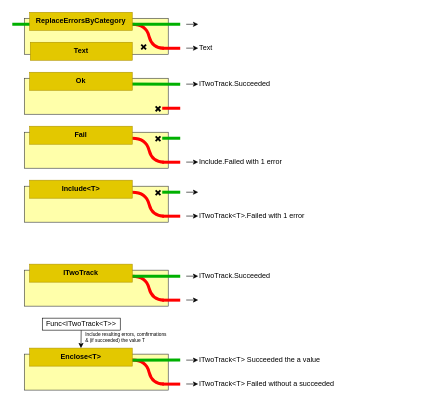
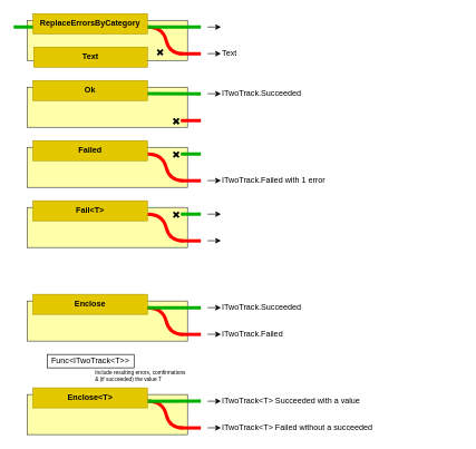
  <mxCell id="0" />
  <mxCell id="1" parent="0" />
  <mxCell id="2" value="" style="rounded=0;whiteSpace=wrap;html=1;strokeColor=#36393d;fillColor=#FFFFAA;" vertex="1" parent="1"><mxGeometry x="40" y="30" width="240" height="60" as="geometry" /></mxCell>
  <mxCell id="3" value="" style="endArrow=none;html=1;strokeWidth=5;fillColor=#60a917;strokeColor=#FF0000;" edge="1" parent="1"><mxGeometry width="50" height="50" relative="1" as="geometry"><mxPoint x="270" y="80" as="sourcePoint" /><mxPoint x="300" y="80" as="targetPoint" /></mxGeometry></mxCell>
  <mxCell id="4" value="" style="curved=1;endArrow=none;html=1;strokeWidth=5;fontColor=#000000;fillColor=#e51400;strokeColor=#FF0000;endFill=0;" edge="1" parent="1"><mxGeometry width="50" height="50" relative="1" as="geometry"><mxPoint x="220" y="40" as="sourcePoint" /><mxPoint x="273" y="80" as="targetPoint" /><Array as="points"><mxPoint x="243" y="40" /><mxPoint x="253" y="80" /></Array></mxGeometry></mxCell>
  <mxCell id="5" value="" style="group;rotation=45;" vertex="1" connectable="0" parent="1"><mxGeometry x="234" y="73" width="10" height="10" as="geometry" /></mxCell>
  <mxCell id="6" value="" style="endArrow=none;html=1;strokeWidth=3;fillColor=#60a917;" edge="1" parent="5"><mxGeometry width="50" height="50" relative="1" as="geometry"><mxPoint x="1" y="1" as="sourcePoint" /><mxPoint x="9" y="9" as="targetPoint" /></mxGeometry></mxCell>
  <mxCell id="7" value="" style="endArrow=none;html=1;strokeWidth=3;fillColor=#60a917;" edge="1" parent="5"><mxGeometry width="50" height="50" relative="1" as="geometry"><mxPoint x="9" y="1" as="sourcePoint" /><mxPoint x="1" y="9" as="targetPoint" /></mxGeometry></mxCell>
  <mxCell id="8" value="" style="endArrow=none;html=1;strokeWidth=5;fillColor=#60a917;strokeColor=#00B000;" edge="1" parent="1"><mxGeometry width="50" height="50" relative="1" as="geometry"><mxPoint x="20" y="40" as="sourcePoint" /><mxPoint x="300" y="40" as="targetPoint" /></mxGeometry></mxCell>
  <mxCell id="9" value="ReplaceErrorsByCategory" style="text;html=1;fillColor=#e3c800;align=center;verticalAlign=middle;whiteSpace=wrap;rounded=0;strokeColor=#B09500;fontStyle=1" vertex="1" parent="1"><mxGeometry x="49" y="20" width="171" height="30" as="geometry" /></mxCell>
  <mxCell id="10" value="Text" style="text;html=1;fillColor=#e3c800;align=center;verticalAlign=middle;whiteSpace=wrap;rounded=0;strokeColor=#B09500;fontStyle=1" vertex="1" parent="1"><mxGeometry x="50" y="70" width="170" height="30" as="geometry" /></mxCell>
  <mxCell id="11" value="" style="rounded=0;whiteSpace=wrap;html=1;strokeColor=#36393d;fillColor=#FFFFAA;" vertex="1" parent="1"><mxGeometry x="40" y="130" width="240" height="60" as="geometry" /></mxCell>
  <mxCell id="12" value="" style="endArrow=none;html=1;strokeWidth=5;fillColor=#60a917;strokeColor=#FF0000;" edge="1" parent="1"><mxGeometry width="50" height="50" relative="1" as="geometry"><mxPoint x="270" y="180" as="sourcePoint" /><mxPoint x="300" y="180" as="targetPoint" /></mxGeometry></mxCell>
  <mxCell id="13" value="" style="group;rotation=45;" vertex="1" connectable="0" parent="1"><mxGeometry x="258" y="176" width="10" height="10" as="geometry" /></mxCell>
  <mxCell id="14" value="" style="endArrow=none;html=1;strokeWidth=3;fillColor=#60a917;" edge="1" parent="13"><mxGeometry width="50" height="50" relative="1" as="geometry"><mxPoint x="1" y="1" as="sourcePoint" /><mxPoint x="9" y="9" as="targetPoint" /></mxGeometry></mxCell>
  <mxCell id="15" value="" style="endArrow=none;html=1;strokeWidth=3;fillColor=#60a917;" edge="1" parent="13"><mxGeometry width="50" height="50" relative="1" as="geometry"><mxPoint x="9" y="1" as="sourcePoint" /><mxPoint x="1" y="9" as="targetPoint" /></mxGeometry></mxCell>
  <mxCell id="16" value="" style="endArrow=none;html=1;strokeWidth=5;fillColor=#60a917;strokeColor=#00B000;exitX=0.883;exitY=0.65;exitDx=0;exitDy=0;exitPerimeter=0;" edge="1" parent="1" source="17"><mxGeometry width="50" height="50" relative="1" as="geometry"><mxPoint x="230" y="140" as="sourcePoint" /><mxPoint x="300" y="140" as="targetPoint" /></mxGeometry></mxCell>
  <mxCell id="17" value="Ok" style="text;html=1;fillColor=#e3c800;align=center;verticalAlign=middle;whiteSpace=wrap;rounded=0;strokeColor=#B09500;fontStyle=1" vertex="1" parent="1"><mxGeometry x="49" y="120" width="171" height="30" as="geometry" /></mxCell>
  <mxCell id="18" value="" style="endArrow=classic;html=1;strokeWidth=1;fontColor=#000000;" edge="1" parent="1"><mxGeometry width="50" height="50" relative="1" as="geometry"><mxPoint x="310" y="40" as="sourcePoint" /><mxPoint x="330" y="40" as="targetPoint" /></mxGeometry></mxCell>
  <mxCell id="19" value="" style="endArrow=classic;html=1;strokeWidth=1;fontColor=#000000;" edge="1" parent="1"><mxGeometry width="50" height="50" relative="1" as="geometry"><mxPoint x="310" y="139.8" as="sourcePoint" /><mxPoint x="330" y="139.8" as="targetPoint" /></mxGeometry></mxCell>
  <mxCell id="20" value="ITwoTrack.Succeeded" style="text;html=1;strokeColor=none;fillColor=none;align=left;verticalAlign=middle;whiteSpace=wrap;rounded=0;fontColor=#000000;" vertex="1" parent="1"><mxGeometry x="330" y="130" width="360" height="20" as="geometry" /></mxCell>
  <mxCell id="21" value="" style="endArrow=classic;html=1;strokeWidth=1;fontColor=#000000;" edge="1" parent="1"><mxGeometry width="50" height="50" relative="1" as="geometry"><mxPoint x="310" y="79.8" as="sourcePoint" /><mxPoint x="330" y="79.8" as="targetPoint" /></mxGeometry></mxCell>
  <mxCell id="22" value="Text" style="text;html=1;strokeColor=none;fillColor=none;align=left;verticalAlign=middle;whiteSpace=wrap;rounded=0;fontColor=#000000;" vertex="1" parent="1"><mxGeometry x="330" y="70" width="360" height="20" as="geometry" /></mxCell>
  <mxCell id="23" value="" style="rounded=0;whiteSpace=wrap;html=1;strokeColor=#36393d;fillColor=#FFFFAA;" vertex="1" parent="1"><mxGeometry x="40" y="220" width="240" height="60" as="geometry" /></mxCell>
  <mxCell id="24" value="" style="endArrow=none;html=1;strokeWidth=5;fillColor=#60a917;strokeColor=#FF0000;" edge="1" parent="1"><mxGeometry width="50" height="50" relative="1" as="geometry"><mxPoint x="270" y="270" as="sourcePoint" /><mxPoint x="300" y="270" as="targetPoint" /></mxGeometry></mxCell>
  <mxCell id="25" value="" style="curved=1;endArrow=none;html=1;strokeWidth=5;fontColor=#000000;fillColor=#e51400;strokeColor=#FF0000;endFill=0;" edge="1" parent="1"><mxGeometry width="50" height="50" relative="1" as="geometry"><mxPoint x="220" y="230" as="sourcePoint" /><mxPoint x="273" y="270" as="targetPoint" /><Array as="points"><mxPoint x="243" y="230" /><mxPoint x="253" y="270" /></Array></mxGeometry></mxCell>
  <mxCell id="26" value="" style="group;rotation=45;" vertex="1" connectable="0" parent="1"><mxGeometry x="258" y="226" width="10" height="10" as="geometry" /></mxCell>
  <mxCell id="27" value="" style="endArrow=none;html=1;strokeWidth=3;fillColor=#60a917;" edge="1" parent="26"><mxGeometry width="50" height="50" relative="1" as="geometry"><mxPoint x="1" y="1" as="sourcePoint" /><mxPoint x="9" y="9" as="targetPoint" /></mxGeometry></mxCell>
  <mxCell id="28" value="" style="endArrow=none;html=1;strokeWidth=3;fillColor=#60a917;" edge="1" parent="26"><mxGeometry width="50" height="50" relative="1" as="geometry"><mxPoint x="9" y="1" as="sourcePoint" /><mxPoint x="1" y="9" as="targetPoint" /></mxGeometry></mxCell>
  <mxCell id="29" value="" style="endArrow=none;html=1;strokeWidth=5;fillColor=#60a917;strokeColor=#00B000;" edge="1" parent="1"><mxGeometry width="50" height="50" relative="1" as="geometry"><mxPoint x="270" y="230" as="sourcePoint" /><mxPoint x="300" y="230" as="targetPoint" /></mxGeometry></mxCell>
- <mxCell id="30" value="Fail" style="text;html=1;fillColor=#e3c800;align=center;verticalAlign=middle;whiteSpace=wrap;rounded=0;strokeColor=#B09500;fontStyle=1" vertex="1" parent="1"><mxGeometry x="49" y="210" width="171" height="30" as="geometry" /></mxCell>
+ <mxCell id="30" value="Failed" style="text;html=1;fillColor=#e3c800;align=center;verticalAlign=middle;whiteSpace=wrap;rounded=0;strokeColor=#B09500;fontStyle=1" vertex="1" parent="1"><mxGeometry x="49" y="210" width="171" height="30" as="geometry" /></mxCell>
  <mxCell id="31" value="" style="endArrow=classic;html=1;strokeWidth=1;fontColor=#000000;" edge="1" parent="1"><mxGeometry width="50" height="50" relative="1" as="geometry"><mxPoint x="310" y="269.8" as="sourcePoint" /><mxPoint x="330" y="269.8" as="targetPoint" /></mxGeometry></mxCell>
- <mxCell id="32" value="Include.Failed with 1 error" style="text;html=1;strokeColor=none;fillColor=none;align=left;verticalAlign=middle;whiteSpace=wrap;rounded=0;fontColor=#000000;" vertex="1" parent="1"><mxGeometry x="330" y="260" width="360" height="20" as="geometry" /></mxCell>
+ <mxCell id="32" value="ITwoTrack.Failed with 1 error" style="text;html=1;strokeColor=none;fillColor=none;align=left;verticalAlign=middle;whiteSpace=wrap;rounded=0;fontColor=#000000;" vertex="1" parent="1"><mxGeometry x="330" y="260" width="360" height="20" as="geometry" /></mxCell>
  <mxCell id="33" value="" style="group" vertex="1" connectable="0" parent="1"><mxGeometry x="40" y="300" width="650" height="70" as="geometry" /></mxCell>
  <mxCell id="34" value="" style="rounded=0;whiteSpace=wrap;html=1;strokeColor=#36393d;fillColor=#FFFFAA;" vertex="1" parent="33"><mxGeometry y="10" width="240" height="60" as="geometry" /></mxCell>
  <mxCell id="35" value="" style="endArrow=none;html=1;strokeWidth=5;fillColor=#60a917;strokeColor=#FF0000;" edge="1" parent="33"><mxGeometry width="50" height="50" relative="1" as="geometry"><mxPoint x="230.0" y="60" as="sourcePoint" /><mxPoint x="260.0" y="60" as="targetPoint" /></mxGeometry></mxCell>
  <mxCell id="36" value="" style="curved=1;endArrow=none;html=1;strokeWidth=5;fontColor=#000000;fillColor=#e51400;strokeColor=#FF0000;endFill=0;" edge="1" parent="33"><mxGeometry width="50" height="50" relative="1" as="geometry"><mxPoint x="180.0" y="20" as="sourcePoint" /><mxPoint x="233" y="60" as="targetPoint" /><Array as="points"><mxPoint x="203" y="20" /><mxPoint x="213" y="60" /></Array></mxGeometry></mxCell>
  <mxCell id="37" value="" style="group;rotation=45;" vertex="1" connectable="0" parent="33"><mxGeometry x="218" y="16" width="10" height="10" as="geometry" /></mxCell>
  <mxCell id="38" value="" style="endArrow=none;html=1;strokeWidth=3;fillColor=#60a917;" edge="1" parent="37"><mxGeometry width="50" height="50" relative="1" as="geometry"><mxPoint x="1" y="1" as="sourcePoint" /><mxPoint x="9" y="9" as="targetPoint" /></mxGeometry></mxCell>
  <mxCell id="39" value="" style="endArrow=none;html=1;strokeWidth=3;fillColor=#60a917;" edge="1" parent="37"><mxGeometry width="50" height="50" relative="1" as="geometry"><mxPoint x="9" y="1" as="sourcePoint" /><mxPoint x="1" y="9" as="targetPoint" /></mxGeometry></mxCell>
  <mxCell id="40" value="" style="endArrow=none;html=1;strokeWidth=5;fillColor=#60a917;strokeColor=#00B000;" edge="1" parent="33"><mxGeometry width="50" height="50" relative="1" as="geometry"><mxPoint x="230.0" y="20" as="sourcePoint" /><mxPoint x="260.0" y="20" as="targetPoint" /></mxGeometry></mxCell>
- <mxCell id="41" value="Include&amp;lt;T&amp;gt;" style="text;html=1;fillColor=#e3c800;align=center;verticalAlign=middle;whiteSpace=wrap;rounded=0;strokeColor=#B09500;fontStyle=1" vertex="1" parent="33"><mxGeometry x="9" width="171" height="30" as="geometry" /></mxCell>
+ <mxCell id="41" value="Fail&amp;lt;T&amp;gt;" style="text;html=1;fillColor=#e3c800;align=center;verticalAlign=middle;whiteSpace=wrap;rounded=0;strokeColor=#B09500;fontStyle=1" vertex="1" parent="33"><mxGeometry x="9" width="171" height="30" as="geometry" /></mxCell>
  <mxCell id="42" value="" style="endArrow=classic;html=1;strokeWidth=1;fontColor=#000000;" edge="1" parent="33"><mxGeometry width="50" height="50" relative="1" as="geometry"><mxPoint x="270.0" y="20" as="sourcePoint" /><mxPoint x="290" y="20" as="targetPoint" /></mxGeometry></mxCell>
  <mxCell id="43" value="" style="endArrow=classic;html=1;strokeWidth=1;fontColor=#000000;" edge="1" parent="33"><mxGeometry width="50" height="50" relative="1" as="geometry"><mxPoint x="270.0" y="59.8" as="sourcePoint" /><mxPoint x="290" y="59.8" as="targetPoint" /></mxGeometry></mxCell>
- <mxCell id="44" value="ITwoTrack&amp;lt;T&amp;gt;.Failed with 1 error" style="text;html=1;strokeColor=none;fillColor=none;align=left;verticalAlign=middle;whiteSpace=wrap;rounded=0;fontColor=#000000;" vertex="1" parent="33"><mxGeometry x="290" y="50" width="360" height="20" as="geometry" /></mxCell>
  <mxCell id="45" value="" style="group" vertex="1" connectable="0" parent="1"><mxGeometry x="40" y="390" width="650" height="120" as="geometry" /></mxCell>
  <mxCell id="46" value="" style="rounded=0;whiteSpace=wrap;html=1;strokeColor=#36393d;fillColor=#FFFFAA;" vertex="1" parent="45"><mxGeometry y="60" width="240" height="60" as="geometry" /></mxCell>
  <mxCell id="47" value="" style="endArrow=none;html=1;strokeWidth=5;fillColor=#60a917;strokeColor=#FF0000;" edge="1" parent="45"><mxGeometry width="50" height="50" as="geometry"><mxPoint x="230.0" y="110" as="sourcePoint" /><mxPoint x="260.0" y="110" as="targetPoint" /></mxGeometry></mxCell>
  <mxCell id="48" value="" style="curved=1;endArrow=none;html=1;strokeWidth=5;fontColor=#000000;fillColor=#e51400;strokeColor=#FF0000;endFill=0;" edge="1" parent="45"><mxGeometry width="50" height="50" as="geometry"><mxPoint x="180.0" y="70" as="sourcePoint" /><mxPoint x="233" y="110" as="targetPoint" /><Array as="points"><mxPoint x="203" y="70" /><mxPoint x="213" y="110" /></Array></mxGeometry></mxCell>
  <mxCell id="49" value="" style="endArrow=none;html=1;strokeWidth=5;fillColor=#60a917;strokeColor=#00B000;exitX=0.825;exitY=0.667;exitDx=0;exitDy=0;exitPerimeter=0;" edge="1" parent="45" source="50"><mxGeometry width="50" height="50" as="geometry"><mxPoint x="-20" y="70" as="sourcePoint" /><mxPoint x="260.0" y="70" as="targetPoint" /></mxGeometry></mxCell>
- <mxCell id="50" value="ITwoTrack" style="text;html=1;fillColor=#e3c800;align=center;verticalAlign=middle;whiteSpace=wrap;rounded=0;strokeColor=#B09500;fontStyle=1" vertex="1" parent="45"><mxGeometry x="9" y="50" width="171" height="30" as="geometry" /></mxCell>
+ <mxCell id="50" value="Enclose" style="text;html=1;fillColor=#e3c800;align=center;verticalAlign=middle;whiteSpace=wrap;rounded=0;strokeColor=#B09500;fontStyle=1" vertex="1" parent="45"><mxGeometry x="9" y="50" width="171" height="30" as="geometry" /></mxCell>
  <mxCell id="51" value="" style="endArrow=classic;html=1;strokeWidth=1;fontColor=#000000;" edge="1" parent="45"><mxGeometry width="50" height="50" as="geometry"><mxPoint x="270.0" y="70" as="sourcePoint" /><mxPoint x="290" y="70" as="targetPoint" /></mxGeometry></mxCell>
  <mxCell id="52" value="" style="endArrow=classic;html=1;strokeWidth=1;fontColor=#000000;" edge="1" parent="45"><mxGeometry width="50" height="50" as="geometry"><mxPoint x="270.0" y="109.8" as="sourcePoint" /><mxPoint x="290" y="109.8" as="targetPoint" /></mxGeometry></mxCell>
+ <mxCell id="53" value="ITwoTrack.Failed" style="text;html=1;strokeColor=none;fillColor=none;align=left;verticalAlign=middle;whiteSpace=wrap;rounded=0;fontColor=#000000;" vertex="1" parent="45"><mxGeometry x="290" y="100" width="360" height="20" as="geometry" /></mxCell>
  <mxCell id="54" value="ITwoTrack.Succeeded" style="text;html=1;strokeColor=none;fillColor=none;align=left;verticalAlign=middle;whiteSpace=wrap;rounded=0;fontColor=#000000;" vertex="1" parent="45"><mxGeometry x="290" y="60" width="360" height="20" as="geometry" /></mxCell>
  <mxCell id="55" value="" style="group" vertex="1" connectable="0" parent="1"><mxGeometry x="40" y="530" width="650" height="120" as="geometry" /></mxCell>
  <mxCell id="56" value="" style="rounded=0;whiteSpace=wrap;html=1;strokeColor=#36393d;fillColor=#FFFFAA;" vertex="1" parent="55"><mxGeometry y="60" width="240" height="60" as="geometry" /></mxCell>
  <mxCell id="57" value="" style="endArrow=none;html=1;strokeWidth=5;fillColor=#60a917;strokeColor=#FF0000;" edge="1" parent="55"><mxGeometry width="50" height="50" as="geometry"><mxPoint x="230.0" y="110" as="sourcePoint" /><mxPoint x="260.0" y="110" as="targetPoint" /></mxGeometry></mxCell>
  <mxCell id="58" value="" style="curved=1;endArrow=none;html=1;strokeWidth=5;fontColor=#000000;fillColor=#e51400;strokeColor=#FF0000;endFill=0;" edge="1" parent="55"><mxGeometry width="50" height="50" as="geometry"><mxPoint x="180.0" y="70" as="sourcePoint" /><mxPoint x="233" y="110" as="targetPoint" /><Array as="points"><mxPoint x="203" y="70" /><mxPoint x="213" y="110" /></Array></mxGeometry></mxCell>
  <mxCell id="59" value="" style="endArrow=none;html=1;strokeWidth=5;fillColor=#60a917;strokeColor=#00B000;exitX=0.825;exitY=0.667;exitDx=0;exitDy=0;exitPerimeter=0;" edge="1" parent="55" source="60"><mxGeometry width="50" height="50" as="geometry"><mxPoint x="-20" y="70" as="sourcePoint" /><mxPoint x="260.0" y="70" as="targetPoint" /></mxGeometry></mxCell>
  <mxCell id="60" value="Enclose&amp;lt;T&amp;gt;" style="text;html=1;fillColor=#e3c800;align=center;verticalAlign=middle;whiteSpace=wrap;rounded=0;strokeColor=#B09500;fontStyle=1" vertex="1" parent="55"><mxGeometry x="9" y="50" width="171" height="30" as="geometry" /></mxCell>
  <mxCell id="61" value="" style="endArrow=classic;html=1;strokeWidth=1;fontColor=#000000;" edge="1" parent="55"><mxGeometry width="50" height="50" as="geometry"><mxPoint x="270.0" y="70" as="sourcePoint" /><mxPoint x="290" y="70" as="targetPoint" /></mxGeometry></mxCell>
  <mxCell id="62" value="" style="endArrow=classic;html=1;strokeWidth=1;fontColor=#000000;" edge="1" parent="55"><mxGeometry width="50" height="50" as="geometry"><mxPoint x="270.0" y="109.8" as="sourcePoint" /><mxPoint x="290" y="109.8" as="targetPoint" /></mxGeometry></mxCell>
  <mxCell id="63" value="ITwoTrack&amp;lt;T&amp;gt; Failed without a succeeded" style="text;html=1;strokeColor=none;fillColor=none;align=left;verticalAlign=middle;whiteSpace=wrap;rounded=0;fontColor=#000000;" vertex="1" parent="55"><mxGeometry x="290" y="100" width="360" height="20" as="geometry" /></mxCell>
- <mxCell id="64" value="" style="endArrow=classic;html=1;strokeWidth=1;fontColor=#000000;entryX=0.5;entryY=0;entryDx=0;entryDy=0;" edge="1" parent="55" source="67" target="60"><mxGeometry width="50" height="50" as="geometry"><mxPoint x="95.0" y="10" as="sourcePoint" /><mxPoint x="300" y="119.8" as="targetPoint" /></mxGeometry></mxCell>
  <mxCell id="65" value="Include resulting errors, comfirmations&lt;br&gt;&amp;amp; (if succeeded) the value T" style="text;html=1;strokeColor=none;fillColor=none;align=left;verticalAlign=middle;whiteSpace=wrap;rounded=0;fontColor=#000000;fontSize=8;" vertex="1" parent="55"><mxGeometry x="100" y="23" width="160" height="20" as="geometry" /></mxCell>
- <mxCell id="66" value="ITwoTrack&amp;lt;T&amp;gt; Succeeded the a value" style="text;html=1;strokeColor=none;fillColor=none;align=left;verticalAlign=middle;whiteSpace=wrap;rounded=0;fontColor=#000000;" vertex="1" parent="55"><mxGeometry x="290" y="60" width="360" height="20" as="geometry" /></mxCell>
+ <mxCell id="66" value="ITwoTrack&amp;lt;T&amp;gt; Succeeded with a value" style="text;html=1;strokeColor=none;fillColor=none;align=left;verticalAlign=middle;whiteSpace=wrap;rounded=0;fontColor=#000000;" vertex="1" parent="55"><mxGeometry x="290" y="60" width="360" height="20" as="geometry" /></mxCell>
  <mxCell id="67" value="Func&amp;lt;ITwoTrack&amp;lt;T&amp;gt;&amp;gt;" style="text;html=1;align=center;verticalAlign=middle;whiteSpace=wrap;rounded=0;fontColor=#000000;strokeWidth=1;strokeColor=#000000;labelBackgroundColor=none;fillColor=#ffffff;" vertex="1" parent="55"><mxGeometry x="30" width="130" height="20" as="geometry" /></mxCell>
